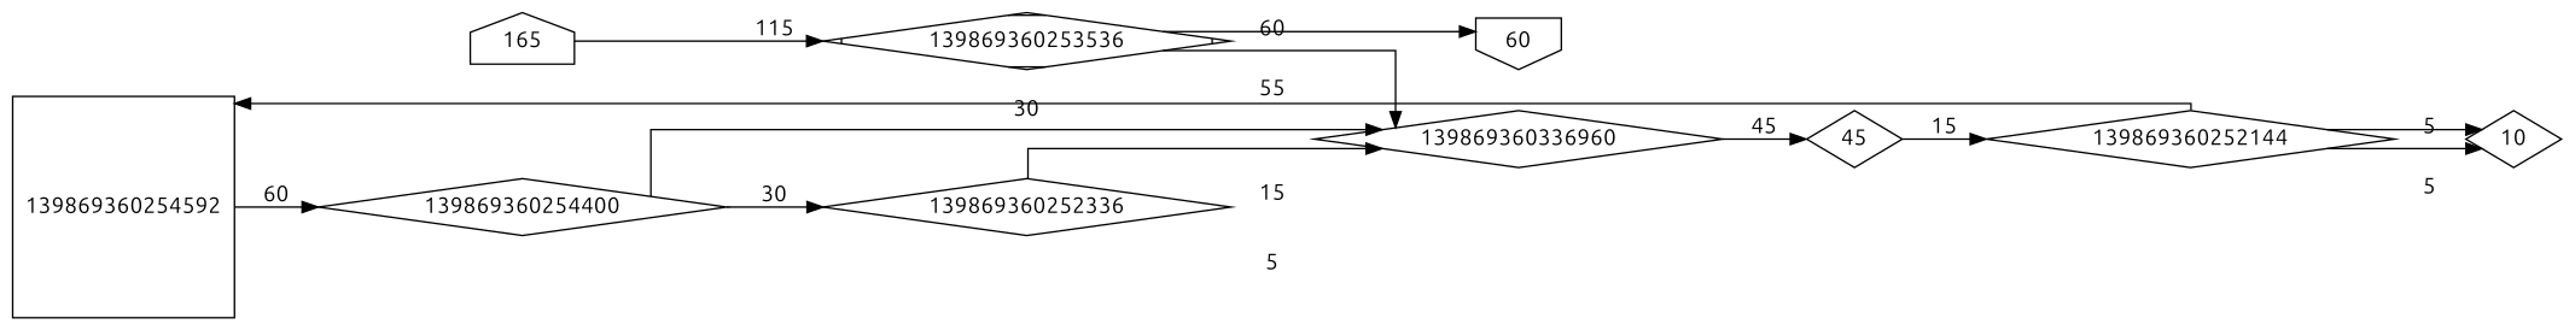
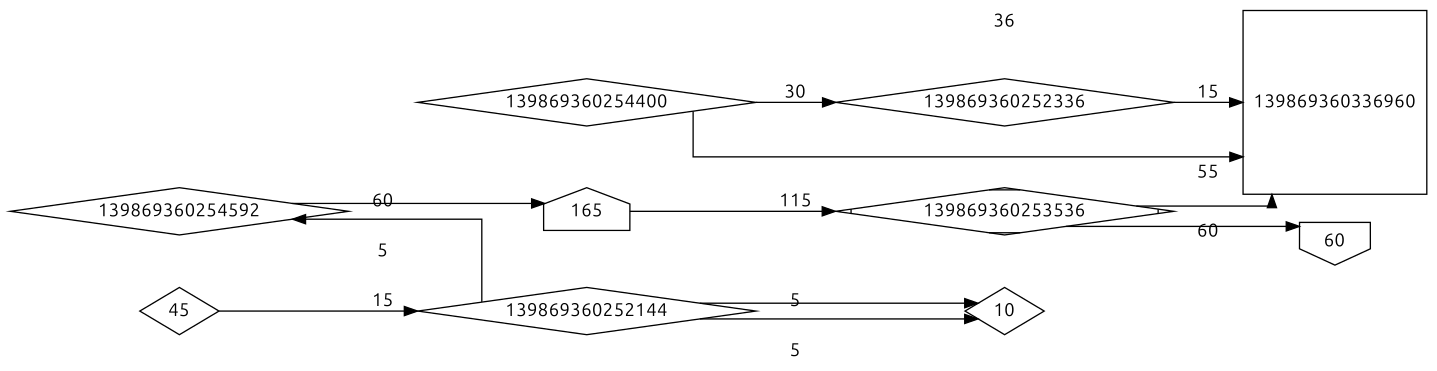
  digraph {
    fontname=Ubuntu
    rankdir=LR
    splines=ortho
    node [fontname=Ubuntu shape=diamond]
    edge [constraint=True fontname=Ubuntu]
    n1 [label=165 shape=house]
    139869360253536 [shape=Mdiamond]
    n3 [label=60 shape=invhouse]
-   139869360336960
-   139869360254592 [shape=square]
+   139869360336960 [shape=square]
+   139869360254592
    139869360254400
    139869360252336
    n8 [label=45]
    139869360252144
    n10 [label=10]
    n1 -> 139869360253536 [label=115]
    139869360253536 -> n3 [label=60]
    139869360253536 -> 139869360336960 [label=55]
-   139869360336960 -> n8 [label=45]
-   139869360254592 -> 139869360254400 [label=60]
-   139869360254400 -> 139869360336960 [constraint=False label=30]
+   139869360254592 -> n1 [label=60]
+   139869360254400 -> 139869360336960 [constraint=False label=36]
    139869360254400 -> 139869360252336 [label=30]
    139869360252336 -> 139869360336960 [label=15]
    n8 -> 139869360252144 [label=15]
    139869360252144 -> 139869360254592 [constraint=False label=5]
    139869360252144 -> n10 [label=5]
    139869360252144 -> n10 [constraint=False label=5]
  }
